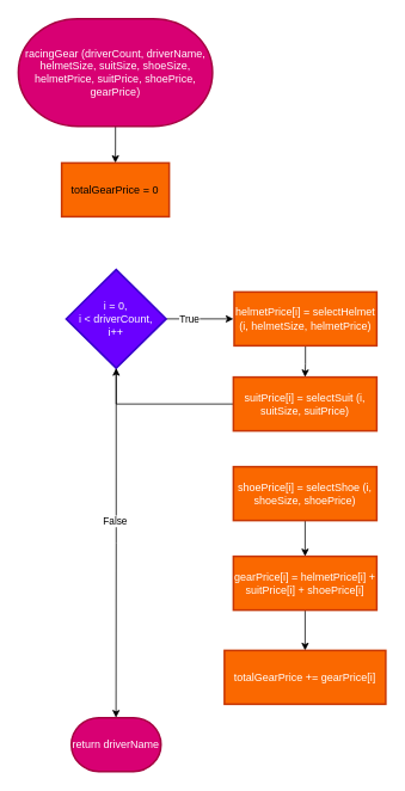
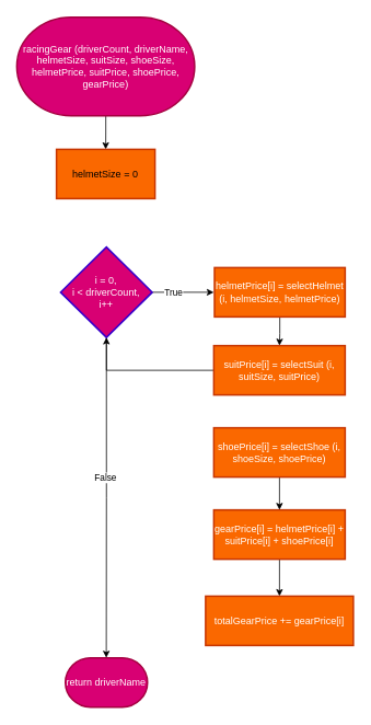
  <mxCell id="0" />
  <mxCell id="1" parent="0" />
  <mxCell id="2" value="" style="edgeStyle=orthogonalEdgeStyle;rounded=0;orthogonalLoop=1;jettySize=auto;html=1;" edge="1" parent="1" source="3" target="4"><mxGeometry relative="1" as="geometry" /></mxCell>
  <mxCell id="3" value="racingGear (driverCount, driverName, helmetSize, suitSize, shoeSize, helmetPrice, suitPrice, shoePrice, gearPrice)" style="strokeWidth=2;html=1;shape=mxgraph.flowchart.terminator;whiteSpace=wrap;fillColor=#d80073;fontColor=#ffffff;strokeColor=#A50040;" vertex="1" parent="1"><mxGeometry x="20" y="20" width="216.67" height="120" as="geometry" /></mxCell>
- <mxCell id="4" value="&lt;font style=&quot;&quot;&gt;totalGearPrice = 0&lt;/font&gt;" style="whiteSpace=wrap;html=1;fillColor=#FA6800;strokeColor=#C73500;fontColor=#000000;strokeWidth=2;" vertex="1" parent="1"><mxGeometry x="68.335" y="181" width="120" height="60" as="geometry" /></mxCell>
+ <mxCell id="4" value="&lt;font style=&quot;&quot;&gt;helmetSize = 0&lt;/font&gt;" style="whiteSpace=wrap;html=1;fillColor=#FA6800;strokeColor=#C73500;fontColor=#000000;strokeWidth=2;" vertex="1" parent="1"><mxGeometry x="68.335" y="181" width="120" height="60" as="geometry" /></mxCell>
  <mxCell id="5" style="edgeStyle=orthogonalEdgeStyle;rounded=0;orthogonalLoop=1;jettySize=auto;html=1;exitX=1;exitY=0.5;exitDx=0;exitDy=0;" edge="1" parent="1" source="9"><mxGeometry relative="1" as="geometry"><mxPoint x="260" y="355" as="targetPoint" /></mxGeometry></mxCell>
  <mxCell id="6" value="True" style="edgeLabel;html=1;align=center;verticalAlign=middle;resizable=0;points=[];" vertex="1" connectable="0" parent="5"><mxGeometry x="-0.329" y="-2" relative="1" as="geometry"><mxPoint y="-3" as="offset" /></mxGeometry></mxCell>
  <mxCell id="7" style="edgeStyle=orthogonalEdgeStyle;rounded=0;orthogonalLoop=1;jettySize=auto;html=1;exitX=0.5;exitY=1;exitDx=0;exitDy=0;" edge="1" parent="1" source="9"><mxGeometry relative="1" as="geometry"><mxPoint x="129" y="800" as="targetPoint" /></mxGeometry></mxCell>
  <mxCell id="8" value="False" style="edgeLabel;html=1;align=center;verticalAlign=middle;resizable=0;points=[];" vertex="1" connectable="0" parent="7"><mxGeometry x="-0.125" y="2" relative="1" as="geometry"><mxPoint x="-4" as="offset" /></mxGeometry></mxCell>
- <mxCell id="9" value="i = 0,&lt;div&gt;i &amp;lt; driverCount,&lt;/div&gt;&lt;div&gt;i++&lt;/div&gt;" style="rhombus;whiteSpace=wrap;html=1;fillColor=#6A00FF;strokeColor=#3700CC;fontColor=#ffffff;strokeWidth=2;" vertex="1" parent="1"><mxGeometry x="73.33" y="300" width="111.67" height="110" as="geometry" /></mxCell>
+ <mxCell id="9" value="i = 0,&lt;div&gt;i &amp;lt; driverCount,&lt;/div&gt;&lt;div&gt;i++&lt;/div&gt;" style="rhombus;whiteSpace=wrap;html=1;fillColor=#d80073;strokeColor=#3700CC;fontColor=#ffffff;strokeWidth=2;" vertex="1" parent="1"><mxGeometry x="73.33" y="300" width="111.67" height="110" as="geometry" /></mxCell>
  <mxCell id="10" value="return driverName" style="strokeWidth=2;html=1;shape=mxgraph.flowchart.terminator;whiteSpace=wrap;strokeColor=#A50040;align=center;verticalAlign=middle;fontFamily=Helvetica;fontSize=12;fontColor=#ffffff;fillColor=#d80073;" vertex="1" parent="1"><mxGeometry x="79.17" y="800" width="100" height="60" as="geometry" /></mxCell>
  <mxCell id="11" value="" style="edgeStyle=orthogonalEdgeStyle;rounded=0;orthogonalLoop=1;jettySize=auto;html=1;fontFamily=Helvetica;fontSize=12;fontColor=#ffffff;" edge="1" parent="1" source="12" target="14"><mxGeometry relative="1" as="geometry" /></mxCell>
  <mxCell id="12" value="helmetPrice[i] = selectHelmet (i, helmetSize, helmetPrice)" style="whiteSpace=wrap;html=1;fillColor=#FA6800;strokeColor=#C73500;fontColor=#ffffff;strokeWidth=2;" vertex="1" parent="1"><mxGeometry x="260.84" y="325" width="159.17" height="60" as="geometry" /></mxCell>
  <mxCell id="13" value="" style="edgeStyle=orthogonalEdgeStyle;rounded=0;orthogonalLoop=1;jettySize=auto;html=1;fontFamily=Helvetica;fontSize=12;fontColor=#ffffff;" edge="1" parent="1" source="14" target="9"><mxGeometry relative="1" as="geometry" /></mxCell>
  <mxCell id="14" value="suitPrice[i] = selectSuit (i, suitSize, suitPrice)" style="whiteSpace=wrap;html=1;fillColor=#FA6800;strokeColor=#C73500;fontColor=#ffffff;strokeWidth=2;" vertex="1" parent="1"><mxGeometry x="260" y="420" width="160" height="60" as="geometry" /></mxCell>
  <mxCell id="15" value="" style="edgeStyle=orthogonalEdgeStyle;rounded=0;orthogonalLoop=1;jettySize=auto;html=1;fontFamily=Helvetica;fontSize=12;fontColor=#ffffff;" edge="1" parent="1" source="16" target="18"><mxGeometry relative="1" as="geometry" /></mxCell>
  <mxCell id="16" value="shoePrice[i] = selectShoe (i, shoeSize, shoePrice)" style="whiteSpace=wrap;html=1;fillColor=#FA6800;strokeColor=#C73500;fontColor=#ffffff;strokeWidth=2;" vertex="1" parent="1"><mxGeometry x="260" y="520" width="160" height="60" as="geometry" /></mxCell>
  <mxCell id="17" value="" style="edgeStyle=orthogonalEdgeStyle;rounded=0;orthogonalLoop=1;jettySize=auto;html=1;fontFamily=Helvetica;fontSize=12;fontColor=#ffffff;" edge="1" parent="1" source="18" target="19"><mxGeometry relative="1" as="geometry" /></mxCell>
  <mxCell id="18" value="gearPrice[i] = helmetPrice[i] + suitPrice[i] + shoePrice[i]" style="whiteSpace=wrap;html=1;fillColor=#FA6800;strokeColor=#C73500;fontColor=#ffffff;strokeWidth=2;" vertex="1" parent="1"><mxGeometry x="260" y="620" width="160" height="60" as="geometry" /></mxCell>
  <mxCell id="19" value="totalGearPrice += gearPrice[i]" style="whiteSpace=wrap;html=1;fillColor=#FA6800;strokeColor=#C73500;fontColor=#ffffff;strokeWidth=2;" vertex="1" parent="1"><mxGeometry x="250" y="725" width="180" height="60" as="geometry" /></mxCell>
